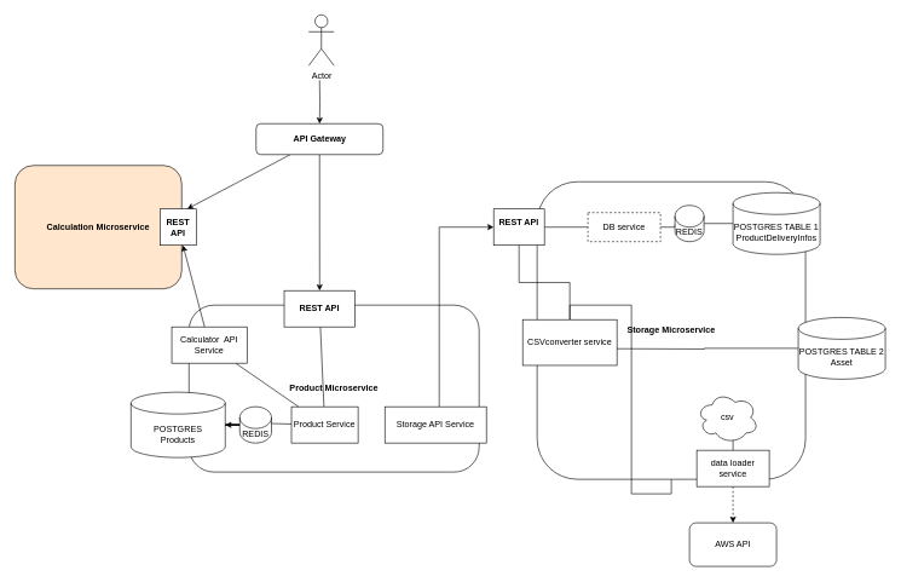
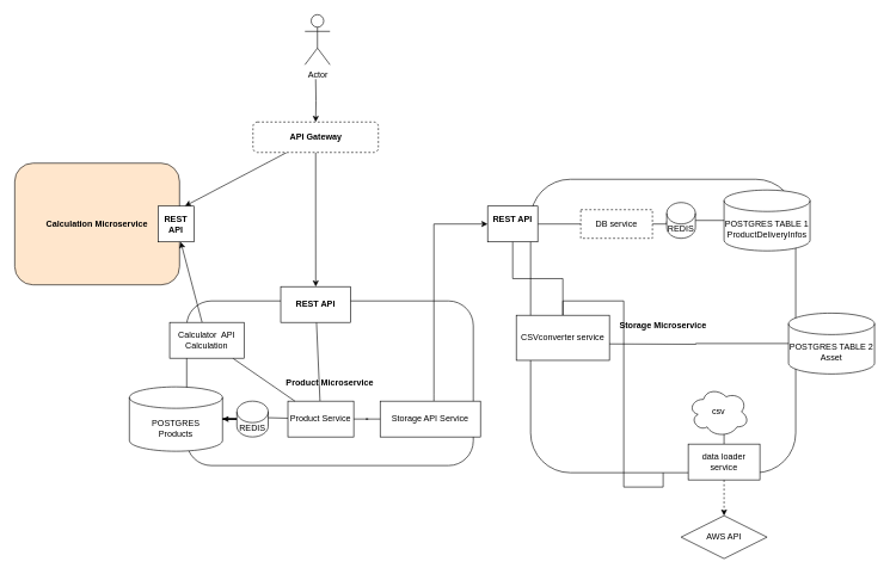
  <mxCell id="0" />
  <mxCell id="1" parent="0" />
  <mxCell id="2" style="edgeStyle=orthogonalEdgeStyle;rounded=0;orthogonalLoop=1;jettySize=auto;html=1;" parent="1" source="4" target="13" edge="1"><mxGeometry relative="1" as="geometry" /></mxCell>
  <mxCell id="3" value="" style="edgeStyle=none;rounded=0;orthogonalLoop=1;jettySize=auto;html=1;endArrow=classic;endFill=1;strokeColor=default;entryX=0.75;entryY=0;entryDx=0;entryDy=0;startArrow=none;startFill=0;" parent="1" source="4" target="9" edge="1"><mxGeometry relative="1" as="geometry"><mxPoint x="320" y="160" as="targetPoint" /></mxGeometry></mxCell>
- <mxCell id="4" value="&lt;b&gt;API Gateway&lt;/b&gt;" style="rounded=1;whiteSpace=wrap;html=1;" parent="1" vertex="1"><mxGeometry x="352.51" y="170" width="174.99" height="42.5" as="geometry" /></mxCell>
+ <mxCell id="4" value="&lt;b&gt;API Gateway&lt;/b&gt;" style="rounded=1;whiteSpace=wrap;html=1;dashed=1;" parent="1" vertex="1"><mxGeometry x="352.51" y="170" width="174.99" height="42.5" as="geometry" /></mxCell>
  <mxCell id="5" value="&lt;div&gt;&lt;/div&gt;&lt;b&gt;Calculation Microservice&lt;/b&gt;" style="rounded=1;whiteSpace=wrap;html=1;fillColor=#ffe6cc;" parent="1" vertex="1"><mxGeometry x="20" y="227.5" width="230" height="170" as="geometry" /></mxCell>
  <mxCell id="6" value="&lt;b&gt;Product Microservice&lt;/b&gt;" style="rounded=1;whiteSpace=wrap;html=1;" parent="1" vertex="1"><mxGeometry x="260" y="420" width="400" height="230" as="geometry" /></mxCell>
  <mxCell id="7" style="edgeStyle=orthogonalEdgeStyle;rounded=0;orthogonalLoop=1;jettySize=auto;html=1;entryX=0;entryY=0.5;entryDx=0;entryDy=0;startArrow=none;" parent="1" source="24" target="12" edge="1"><mxGeometry relative="1" as="geometry"><Array as="points"><mxPoint x="605" y="550" /><mxPoint x="605" y="340" /></Array></mxGeometry></mxCell>
  <mxCell id="8" value="&lt;b&gt;Storage Microservice&lt;/b&gt;" style="rounded=1;whiteSpace=wrap;html=1;" parent="1" vertex="1"><mxGeometry x="740" y="250" width="370" height="410" as="geometry" /></mxCell>
  <mxCell id="9" value="&lt;b&gt;REST API&lt;/b&gt;" style="rounded=0;whiteSpace=wrap;html=1;" parent="1" vertex="1"><mxGeometry x="220" y="287.5" width="50" height="50" as="geometry" /></mxCell>
  <mxCell id="10" style="edgeStyle=none;rounded=0;orthogonalLoop=1;jettySize=auto;html=1;startArrow=none;startFill=0;endArrow=none;endFill=0;strokeColor=default;" parent="1" source="13" target="20" edge="1"><mxGeometry relative="1" as="geometry" /></mxCell>
  <mxCell id="11" style="edgeStyle=orthogonalEdgeStyle;rounded=0;orthogonalLoop=1;jettySize=auto;html=1;endArrow=none;endFill=0;" edge="1" parent="1" source="12" target="15"><mxGeometry relative="1" as="geometry" /></mxCell>
  <mxCell id="12" value="&lt;div&gt;&lt;b&gt;REST API&lt;/b&gt;&lt;/div&gt;&lt;div&gt;&lt;br&gt;&lt;/div&gt;" style="rounded=0;whiteSpace=wrap;html=1;" parent="1" vertex="1"><mxGeometry x="680" y="287.5" width="70" height="50" as="geometry" /></mxCell>
  <mxCell id="13" value="&lt;b&gt;REST API&lt;/b&gt;" style="rounded=0;whiteSpace=wrap;html=1;" parent="1" vertex="1"><mxGeometry x="391.26" y="400" width="97.5" height="50" as="geometry" /></mxCell>
  <mxCell id="14" style="edgeStyle=orthogonalEdgeStyle;rounded=0;orthogonalLoop=1;jettySize=auto;html=1;entryX=0.4;entryY=0.53;entryDx=0;entryDy=0;entryPerimeter=0;endArrow=none;endFill=0;" parent="1" source="15" target="27" edge="1"><mxGeometry relative="1" as="geometry" /></mxCell>
  <mxCell id="15" value="DB service" style="rounded=0;whiteSpace=wrap;html=1;dashed=1;" parent="1" vertex="1"><mxGeometry x="810" y="292.5" width="100" height="40" as="geometry" /></mxCell>
  <mxCell id="16" value="POSTGRES TABLE 1 ProductDeliveryInfos" style="shape=cylinder3;whiteSpace=wrap;html=1;boundedLbl=1;backgroundOutline=1;size=15;" parent="1" vertex="1"><mxGeometry x="1010" y="265" width="120" height="85" as="geometry" /></mxCell>
  <mxCell id="17" value="POSTGRES TABLE 2&lt;br&gt;Asset" style="shape=cylinder3;whiteSpace=wrap;html=1;boundedLbl=1;backgroundOutline=1;size=15;" parent="1" vertex="1"><mxGeometry x="1100" y="437" width="120" height="85" as="geometry" /></mxCell>
  <mxCell id="18" value="POSTGRES&lt;br&gt;Products" style="shape=cylinder3;whiteSpace=wrap;html=1;boundedLbl=1;backgroundOutline=1;size=15;" parent="1" vertex="1"><mxGeometry x="180" y="540" width="130" height="90" as="geometry" /></mxCell>
  <mxCell id="19" style="edgeStyle=none;rounded=0;orthogonalLoop=1;jettySize=auto;html=1;startArrow=none;startFill=0;endArrow=none;endFill=0;strokeColor=default;entryX=0.869;entryY=0.46;entryDx=0;entryDy=0;entryPerimeter=0;" parent="1" source="20" target="30" edge="1"><mxGeometry relative="1" as="geometry"><mxPoint x="330" y="570" as="targetPoint" /></mxGeometry></mxCell>
  <mxCell id="20" value="Product Service" style="rounded=0;whiteSpace=wrap;html=1;" parent="1" vertex="1"><mxGeometry x="401.26" y="560" width="91.87" height="50" as="geometry" /></mxCell>
  <mxCell id="21" value="" style="edgeStyle=none;rounded=0;orthogonalLoop=1;jettySize=auto;html=1;startArrow=none;startFill=0;endArrow=none;endFill=0;strokeColor=default;" parent="1" source="23" target="20" edge="1"><mxGeometry relative="1" as="geometry" /></mxCell>
  <mxCell id="22" style="edgeStyle=none;rounded=0;orthogonalLoop=1;jettySize=auto;html=1;startArrow=none;startFill=0;endArrow=classic;endFill=1;strokeColor=default;" parent="1" source="23" target="9" edge="1"><mxGeometry relative="1" as="geometry"><Array as="points" /></mxGeometry></mxCell>
- <mxCell id="23" value="Calculator&amp;nbsp; API Service" style="rounded=0;whiteSpace=wrap;html=1;" parent="1" vertex="1"><mxGeometry x="236.25" y="450" width="103.75" height="50" as="geometry" /></mxCell>
+ <mxCell id="23" value="Calculator&amp;nbsp; API Calculation" style="rounded=0;whiteSpace=wrap;html=1;" parent="1" vertex="1"><mxGeometry x="236.25" y="450" width="103.75" height="50" as="geometry" /></mxCell>
  <mxCell id="24" value="Storage API Service" style="rounded=0;whiteSpace=wrap;html=1;" parent="1" vertex="1"><mxGeometry x="530" y="560" width="140" height="50" as="geometry" /></mxCell>
+ <mxCell id="25" value="" style="edgeStyle=orthogonalEdgeStyle;rounded=0;orthogonalLoop=1;jettySize=auto;html=1;entryX=0;entryY=0.5;entryDx=0;entryDy=0;endArrow=none;" parent="1" source="20" target="24" edge="1"><mxGeometry relative="1" as="geometry"><Array as="points" /><mxPoint x="491.88" y="550" as="sourcePoint" /><mxPoint x="710" y="340" as="targetPoint" /></mxGeometry></mxCell>
  <mxCell id="26" style="edgeStyle=orthogonalEdgeStyle;rounded=0;orthogonalLoop=1;jettySize=auto;html=1;entryX=0;entryY=0.5;entryDx=0;entryDy=0;entryPerimeter=0;endArrow=none;endFill=0;" parent="1" source="27" target="16" edge="1"><mxGeometry relative="1" as="geometry" /></mxCell>
  <mxCell id="27" value="REDIS" style="shape=cylinder3;whiteSpace=wrap;html=1;boundedLbl=1;backgroundOutline=1;size=15;" parent="1" vertex="1"><mxGeometry x="930" y="282.5" width="40" height="50" as="geometry" /></mxCell>
  <mxCell id="28" style="edgeStyle=orthogonalEdgeStyle;rounded=0;orthogonalLoop=1;jettySize=auto;html=1;" parent="1" source="30" target="18" edge="1"><mxGeometry relative="1" as="geometry" /></mxCell>
  <mxCell id="29" value="" style="edgeStyle=orthogonalEdgeStyle;rounded=0;orthogonalLoop=1;jettySize=auto;html=1;endArrow=none;endFill=0;" edge="1" parent="1" source="30" target="18"><mxGeometry relative="1" as="geometry" /></mxCell>
  <mxCell id="30" value="REDIS" style="shape=cylinder3;whiteSpace=wrap;html=1;boundedLbl=1;backgroundOutline=1;size=15;" parent="1" vertex="1"><mxGeometry x="330" y="560" width="43.75" height="50" as="geometry" /></mxCell>
  <mxCell id="31" style="edgeStyle=orthogonalEdgeStyle;rounded=0;orthogonalLoop=1;jettySize=auto;html=1;endArrow=none;endFill=0;" parent="1" source="34" target="12" edge="1"><mxGeometry relative="1" as="geometry" /></mxCell>
  <mxCell id="32" style="edgeStyle=orthogonalEdgeStyle;rounded=0;orthogonalLoop=1;jettySize=auto;html=1;endArrow=none;endFill=0;" parent="1" target="17" edge="1"><mxGeometry relative="1" as="geometry"><mxPoint x="840" y="480" as="sourcePoint" /></mxGeometry></mxCell>
  <mxCell id="33" style="edgeStyle=orthogonalEdgeStyle;rounded=0;orthogonalLoop=1;jettySize=auto;html=1;endArrow=none;endFill=0;" parent="1" source="34" target="8" edge="1"><mxGeometry relative="1" as="geometry" /></mxCell>
  <mxCell id="34" value="CSVconverter service" style="rounded=0;whiteSpace=wrap;html=1;" parent="1" vertex="1"><mxGeometry x="720" y="440" width="130" height="63" as="geometry" /></mxCell>
  <mxCell id="35" style="edgeStyle=orthogonalEdgeStyle;rounded=0;orthogonalLoop=1;jettySize=auto;html=1;endArrow=classic;endFill=1;dashed=1;" parent="1" source="37" target="38" edge="1"><mxGeometry relative="1" as="geometry" /></mxCell>
  <mxCell id="36" style="edgeStyle=orthogonalEdgeStyle;rounded=0;orthogonalLoop=1;jettySize=auto;html=1;entryX=0.55;entryY=0.95;entryDx=0;entryDy=0;entryPerimeter=0;endArrow=none;endFill=0;" parent="1" source="37" target="39" edge="1"><mxGeometry relative="1" as="geometry" /></mxCell>
  <mxCell id="37" value="&lt;div&gt;data loader service&lt;/div&gt;" style="rounded=0;whiteSpace=wrap;html=1;" parent="1" vertex="1"><mxGeometry x="960" y="620" width="100" height="50" as="geometry" /></mxCell>
- <mxCell id="38" value="AWS API" style="rounded=1;whiteSpace=wrap;html=1;" parent="1" vertex="1"><mxGeometry x="950" y="720" width="120" height="60" as="geometry" /></mxCell>
+ <mxCell id="38" value="AWS API" style="rhombus;whiteSpace=wrap;html=1;" parent="1" vertex="1"><mxGeometry x="950" y="720" width="120" height="60" as="geometry" /></mxCell>
  <mxCell id="39" value="csv" style="ellipse;shape=cloud;whiteSpace=wrap;html=1;" parent="1" vertex="1"><mxGeometry x="960" y="540" width="85" height="70" as="geometry" /></mxCell>
  <mxCell id="40" value="" style="edgeStyle=orthogonalEdgeStyle;rounded=0;orthogonalLoop=1;jettySize=auto;html=1;" edge="1" parent="1" target="4"><mxGeometry relative="1" as="geometry"><mxPoint x="440" y="110" as="sourcePoint" /></mxGeometry></mxCell>
  <mxCell id="41" value="Actor" style="shape=umlActor;verticalLabelPosition=bottom;verticalAlign=top;html=1;outlineConnect=0;" parent="1" vertex="1"><mxGeometry x="425.01" y="20" width="34.99" height="70" as="geometry" /></mxCell>
